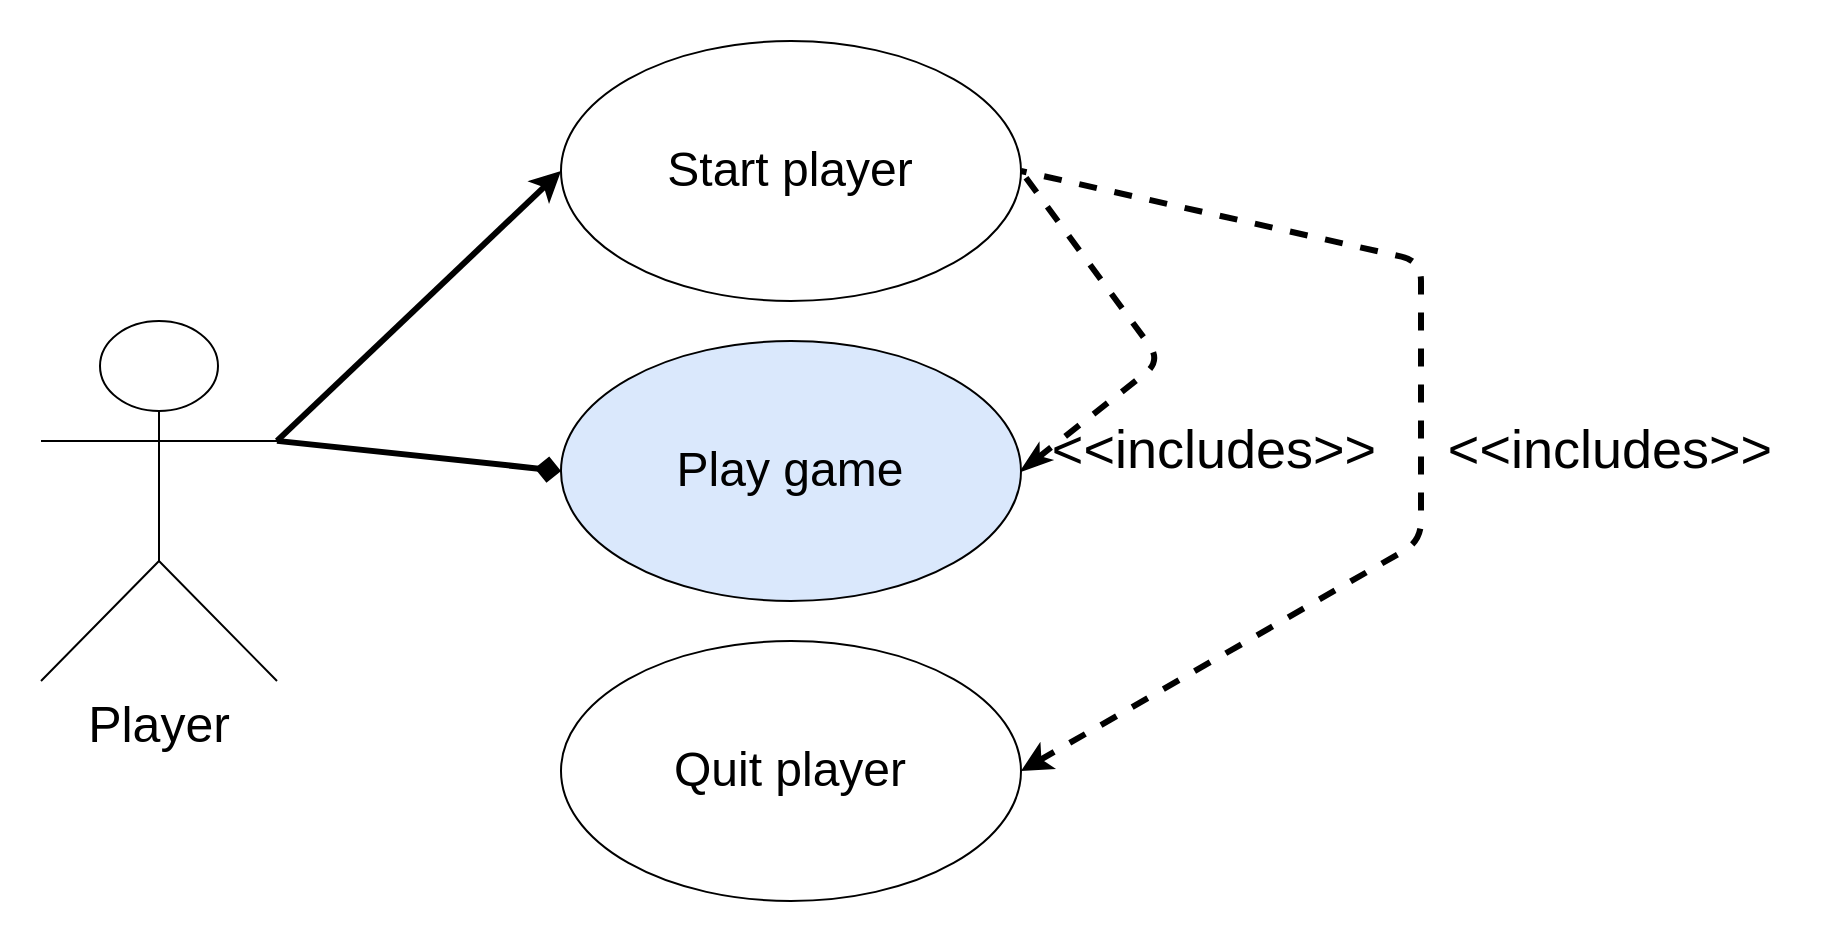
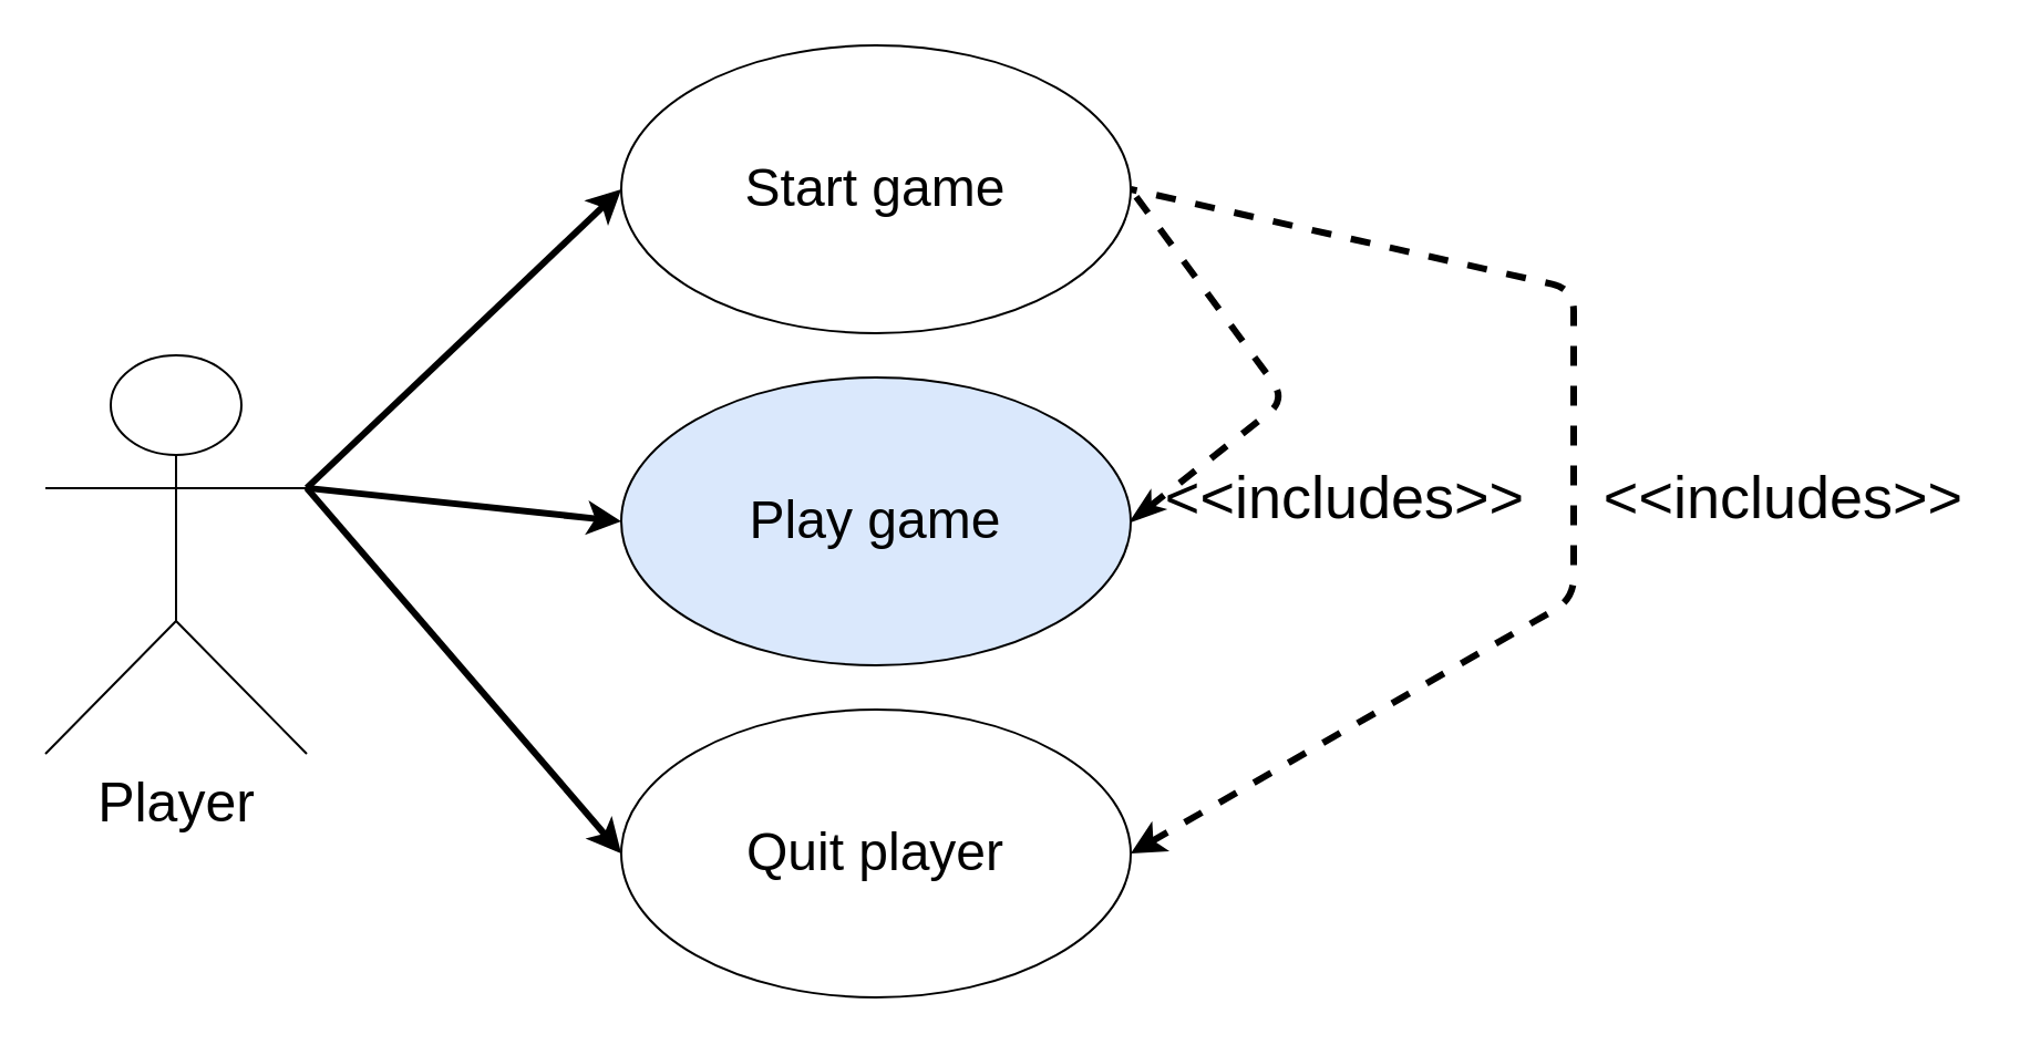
  <mxCell id="0" />
  <mxCell id="1" parent="0" />
  <mxCell id="2" value="&lt;font style=&quot;font-size: 25px&quot;&gt;Player&lt;br&gt;&lt;/font&gt;" style="shape=umlActor;verticalLabelPosition=bottom;labelBackgroundColor=#ffffff;verticalAlign=top;html=1;outlineConnect=0;" vertex="1" parent="1"><mxGeometry x="20" y="160" width="118" height="180" as="geometry" /></mxCell>
- <mxCell id="3" value="&lt;font style=&quot;font-size: 24px&quot;&gt;Start player&lt;/font&gt;" style="ellipse;whiteSpace=wrap;html=1;" vertex="1" parent="1"><mxGeometry x="280" y="20" width="230" height="130" as="geometry" /></mxCell>
+ <mxCell id="3" value="&lt;font style=&quot;font-size: 24px&quot;&gt;Start game&lt;/font&gt;" style="ellipse;whiteSpace=wrap;html=1;" vertex="1" parent="1"><mxGeometry x="280" y="20" width="230" height="130" as="geometry" /></mxCell>
  <mxCell id="4" value="" style="endArrow=classic;html=1;shadow=0;entryX=0;entryY=0.5;entryDx=0;entryDy=0;exitX=1;exitY=0.333;exitDx=0;exitDy=0;exitPerimeter=0;strokeWidth=3;" edge="1" parent="1" source="2" target="3"><mxGeometry width="50" height="50" relative="1" as="geometry"><mxPoint x="150" y="220" as="sourcePoint" /><mxPoint x="161" y="15" as="targetPoint" /></mxGeometry></mxCell>
- <mxCell id="5" value="" style="endArrow=diamond;html=1;shadow=0;entryX=0;entryY=0.5;entryDx=0;entryDy=0;exitX=1;exitY=0.333;exitDx=0;exitDy=0;exitPerimeter=0;strokeWidth=3;" edge="1" parent="1" source="2" target="10"><mxGeometry width="50" height="50" relative="1" as="geometry"><mxPoint x="101" y="90" as="sourcePoint" /><mxPoint x="270" y="235" as="targetPoint" /></mxGeometry></mxCell>
+ <mxCell id="5" value="" style="endArrow=classic;html=1;shadow=0;entryX=0;entryY=0.5;entryDx=0;entryDy=0;exitX=1;exitY=0.333;exitDx=0;exitDy=0;exitPerimeter=0;strokeWidth=3;" edge="1" parent="1" source="2" target="10"><mxGeometry width="50" height="50" relative="1" as="geometry"><mxPoint x="101" y="90" as="sourcePoint" /><mxPoint x="270" y="235" as="targetPoint" /></mxGeometry></mxCell>
+ <mxCell id="6" value="" style="endArrow=classic;html=1;shadow=0;exitX=1;exitY=0.333;exitDx=0;exitDy=0;exitPerimeter=0;entryX=0;entryY=0.5;entryDx=0;entryDy=0;strokeWidth=3;" edge="1" parent="1" source="2" target="11"><mxGeometry width="50" height="50" relative="1" as="geometry"><mxPoint x="71" y="270" as="sourcePoint" /><mxPoint x="320" y="375" as="targetPoint" /></mxGeometry></mxCell>
  <mxCell id="7" value="" style="endArrow=none;dashed=1;html=1;shadow=0;entryX=1;entryY=0.5;entryDx=0;entryDy=0;exitX=1;exitY=0.5;exitDx=0;exitDy=0;startArrow=classicThin;startFill=1;strokeWidth=3;" edge="1" parent="1" source="10" target="3"><mxGeometry width="50" height="50" relative="1" as="geometry"><mxPoint x="500" y="235" as="sourcePoint" /><mxPoint x="261" y="15" as="targetPoint" /><Array as="points"><mxPoint x="580" y="180" /></Array></mxGeometry></mxCell>
  <mxCell id="8" value="" style="endArrow=none;dashed=1;html=1;shadow=0;entryX=1;entryY=0.5;entryDx=0;entryDy=0;startArrow=classic;startFill=1;strokeWidth=3;exitX=1;exitY=0.5;exitDx=0;exitDy=0;" edge="1" parent="1" source="11" target="3"><mxGeometry width="50" height="50" relative="1" as="geometry"><mxPoint x="550" y="340" as="sourcePoint" /><mxPoint x="261" y="15" as="targetPoint" /><Array as="points"><mxPoint x="710" y="270" /><mxPoint x="710" y="130" /></Array></mxGeometry></mxCell>
  <mxCell id="9" value="&lt;font style=&quot;font-size: 27px&quot;&gt;&amp;lt;&amp;lt;includes&amp;gt;&amp;gt;&lt;/font&gt;" style="text;html=1;strokeColor=none;fillColor=none;align=center;verticalAlign=middle;whiteSpace=wrap;rounded=0;" vertex="1" parent="1"><mxGeometry x="720" y="200" width="170" height="50" as="geometry" /></mxCell>
  <mxCell id="10" value="&lt;font style=&quot;font-size: 24px&quot;&gt;Play game&lt;/font&gt;" style="ellipse;whiteSpace=wrap;html=1;fillColor=#dae8fc;" vertex="1" parent="1"><mxGeometry x="280" y="170" width="230" height="130" as="geometry" /></mxCell>
  <mxCell id="11" value="&lt;font style=&quot;font-size: 24px&quot;&gt;Quit player&lt;/font&gt;" style="ellipse;whiteSpace=wrap;html=1;" vertex="1" parent="1"><mxGeometry x="280" y="320" width="230" height="130" as="geometry" /></mxCell>
  <mxCell id="12" value="&lt;font style=&quot;font-size: 27px&quot;&gt;&amp;lt;&amp;lt;includes&amp;gt;&amp;gt;&lt;/font&gt;" style="text;html=1;strokeColor=none;fillColor=none;align=center;verticalAlign=middle;whiteSpace=wrap;rounded=0;" vertex="1" parent="1"><mxGeometry x="522" y="200" width="170" height="50" as="geometry" /></mxCell>
